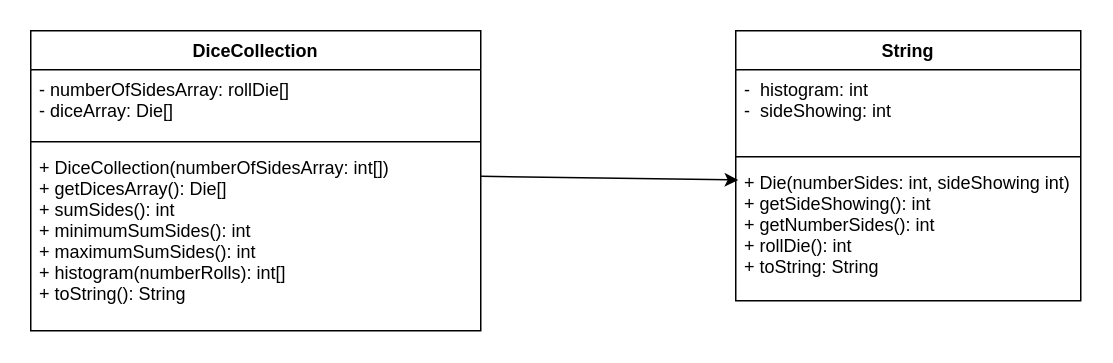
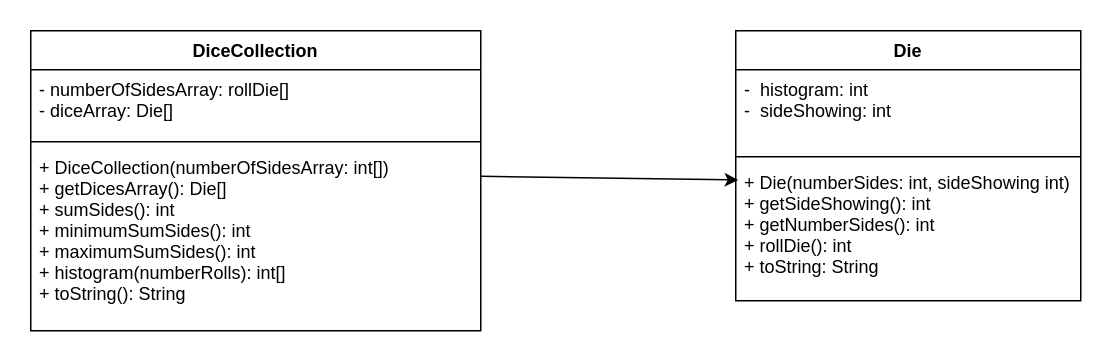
  <mxCell id="0" />
  <mxCell id="1" parent="0" />
- <mxCell id="2" value="String" style="swimlane;fontStyle=1;align=center;verticalAlign=top;childLayout=stackLayout;horizontal=1;startSize=26;horizontalStack=0;resizeParent=1;resizeParentMax=0;resizeLast=0;collapsible=1;marginBottom=0;" vertex="1" parent="1"><mxGeometry x="490" y="20" width="230" height="180" as="geometry" /></mxCell>
+ <mxCell id="2" value="Die" style="swimlane;fontStyle=1;align=center;verticalAlign=top;childLayout=stackLayout;horizontal=1;startSize=26;horizontalStack=0;resizeParent=1;resizeParentMax=0;resizeLast=0;collapsible=1;marginBottom=0;" vertex="1" parent="1"><mxGeometry x="490" y="20" width="230" height="180" as="geometry" /></mxCell>
  <mxCell id="3" value="-  histogram: int&#10;-  sideShowing: int" style="text;strokeColor=none;fillColor=none;align=left;verticalAlign=top;spacingLeft=4;spacingRight=4;overflow=hidden;rotatable=0;points=[[0,0.5],[1,0.5]];portConstraint=eastwest;" vertex="1" parent="2"><mxGeometry y="26" width="230" height="54" as="geometry" /></mxCell>
  <mxCell id="4" value="" style="line;strokeWidth=1;fillColor=none;align=left;verticalAlign=middle;spacingTop=-1;spacingLeft=3;spacingRight=3;rotatable=0;labelPosition=right;points=[];portConstraint=eastwest;" vertex="1" parent="2"><mxGeometry y="80" width="230" height="8" as="geometry" /></mxCell>
  <mxCell id="5" value="+ Die(numberSides: int, sideShowing int)&#10;+ getSideShowing(): int&#10;+ getNumberSides(): int&#10;+ rollDie(): int&#10;+ toString: String" style="text;strokeColor=none;fillColor=none;align=left;verticalAlign=top;spacingLeft=4;spacingRight=4;overflow=hidden;rotatable=0;points=[[0,0.5],[1,0.5]];portConstraint=eastwest;" vertex="1" parent="2"><mxGeometry y="88" width="230" height="92" as="geometry" /></mxCell>
  <mxCell id="6" value="DiceCollection" style="swimlane;fontStyle=1;align=center;verticalAlign=top;childLayout=stackLayout;horizontal=1;startSize=26;horizontalStack=0;resizeParent=1;resizeParentMax=0;resizeLast=0;collapsible=1;marginBottom=0;" vertex="1" parent="1"><mxGeometry x="20" y="20" width="300" height="200" as="geometry" /></mxCell>
  <mxCell id="7" value="- numberOfSidesArray: rollDie[]&#10;- diceArray: Die[]" style="text;strokeColor=none;fillColor=none;align=left;verticalAlign=top;spacingLeft=4;spacingRight=4;overflow=hidden;rotatable=0;points=[[0,0.5],[1,0.5]];portConstraint=eastwest;" vertex="1" parent="6"><mxGeometry y="26" width="300" height="44" as="geometry" /></mxCell>
  <mxCell id="8" value="" style="line;strokeWidth=1;fillColor=none;align=left;verticalAlign=middle;spacingTop=-1;spacingLeft=3;spacingRight=3;rotatable=0;labelPosition=right;points=[];portConstraint=eastwest;" vertex="1" parent="6"><mxGeometry y="70" width="300" height="8" as="geometry" /></mxCell>
  <mxCell id="9" value="+ DiceCollection(numberOfSidesArray: int[])&#10;+ getDicesArray(): Die[]&#10;+ sumSides(): int&#10;+ minimumSumSides(): int &#10;+ maximumSumSides(): int&#10;+ histogram(numberRolls): int[]&#10;+ toString(): String" style="text;strokeColor=none;fillColor=none;align=left;verticalAlign=top;spacingLeft=4;spacingRight=4;overflow=hidden;rotatable=0;points=[[0,0.5],[1,0.5]];portConstraint=eastwest;" vertex="1" parent="6"><mxGeometry y="78" width="300" height="122" as="geometry" /></mxCell>
  <mxCell id="10" value="" style="endArrow=classic;html=1;rounded=0;entryX=0.007;entryY=0.125;entryDx=0;entryDy=0;entryPerimeter=0;exitX=1.001;exitY=0.156;exitDx=0;exitDy=0;exitPerimeter=0;" edge="1" parent="1" source="9" target="5"><mxGeometry width="50" height="50" relative="1" as="geometry"><mxPoint x="340" y="120" as="sourcePoint" /><mxPoint x="480" y="119.5" as="targetPoint" /><Array as="points" /></mxGeometry></mxCell>
